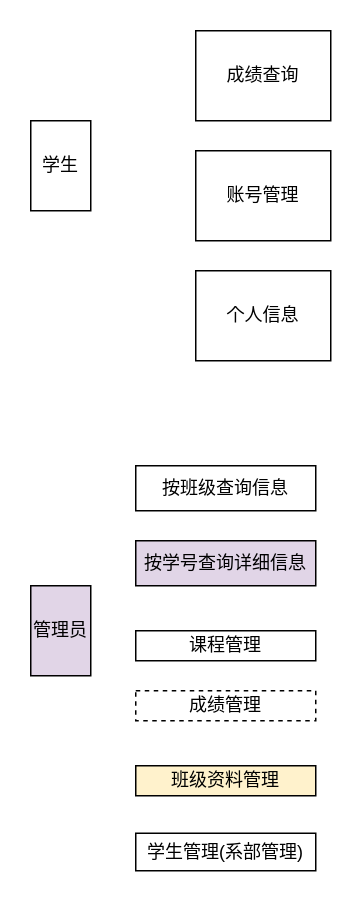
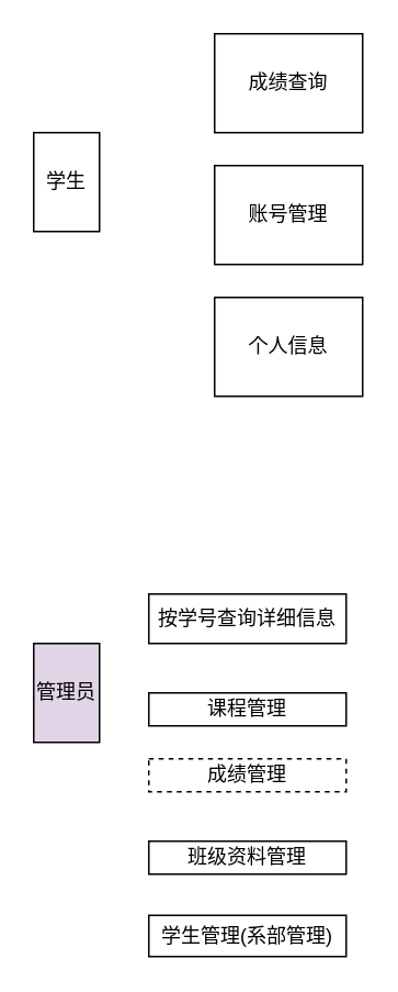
  <mxCell id="0" />
  <mxCell id="1" parent="0" />
  <mxCell id="2" value="学生" style="rounded=0;whiteSpace=wrap;html=1;" vertex="1" parent="1"><mxGeometry x="20" y="80" width="40" height="60" as="geometry" /></mxCell>
  <mxCell id="3" value="成绩查询" style="rounded=0;whiteSpace=wrap;html=1;" vertex="1" parent="1"><mxGeometry x="130" y="20" width="90" height="60" as="geometry" /></mxCell>
  <mxCell id="4" value="账号管理" style="rounded=0;whiteSpace=wrap;html=1;" vertex="1" parent="1"><mxGeometry x="130" y="100" width="90" height="60" as="geometry" /></mxCell>
  <mxCell id="5" value="个人信息" style="rounded=0;whiteSpace=wrap;html=1;" vertex="1" parent="1"><mxGeometry x="130" y="180" width="90" height="60" as="geometry" /></mxCell>
  <mxCell id="6" value="管理员" style="rounded=0;whiteSpace=wrap;html=1;fillColor=#e1d5e7;" vertex="1" parent="1"><mxGeometry x="20" y="390" width="40" height="60" as="geometry" /></mxCell>
- <mxCell id="7" value="按班级查询信息" style="rounded=0;whiteSpace=wrap;html=1;" vertex="1" parent="1"><mxGeometry x="90" y="310" width="120" height="30" as="geometry" /></mxCell>
- <mxCell id="8" value="按学号查询详细信息" style="rounded=0;whiteSpace=wrap;html=1;fillColor=#e1d5e7;" vertex="1" parent="1"><mxGeometry x="90" y="360" width="120" height="30" as="geometry" /></mxCell>
+ <mxCell id="8" value="按学号查询详细信息" style="rounded=0;whiteSpace=wrap;html=1;" vertex="1" parent="1"><mxGeometry x="90" y="360" width="120" height="30" as="geometry" /></mxCell>
  <mxCell id="9" value="课程管理" style="rounded=0;whiteSpace=wrap;html=1;" vertex="1" parent="1"><mxGeometry x="90" y="420" width="120" height="20" as="geometry" /></mxCell>
  <mxCell id="10" value="成绩管理" style="rounded=0;whiteSpace=wrap;html=1;dashed=1;" vertex="1" parent="1"><mxGeometry x="90" y="460" width="120" height="20" as="geometry" /></mxCell>
- <mxCell id="11" value="班级资料管理" style="rounded=0;whiteSpace=wrap;html=1;fillColor=#fff2cc;" vertex="1" parent="1"><mxGeometry x="90" y="510" width="120" height="20" as="geometry" /></mxCell>
+ <mxCell id="11" value="班级资料管理" style="rounded=0;whiteSpace=wrap;html=1;" vertex="1" parent="1"><mxGeometry x="90" y="510" width="120" height="20" as="geometry" /></mxCell>
  <mxCell id="12" value="学生管理(系部管理)" style="rounded=0;whiteSpace=wrap;html=1;" vertex="1" parent="1"><mxGeometry x="90" y="555" width="120" height="25" as="geometry" /></mxCell>
